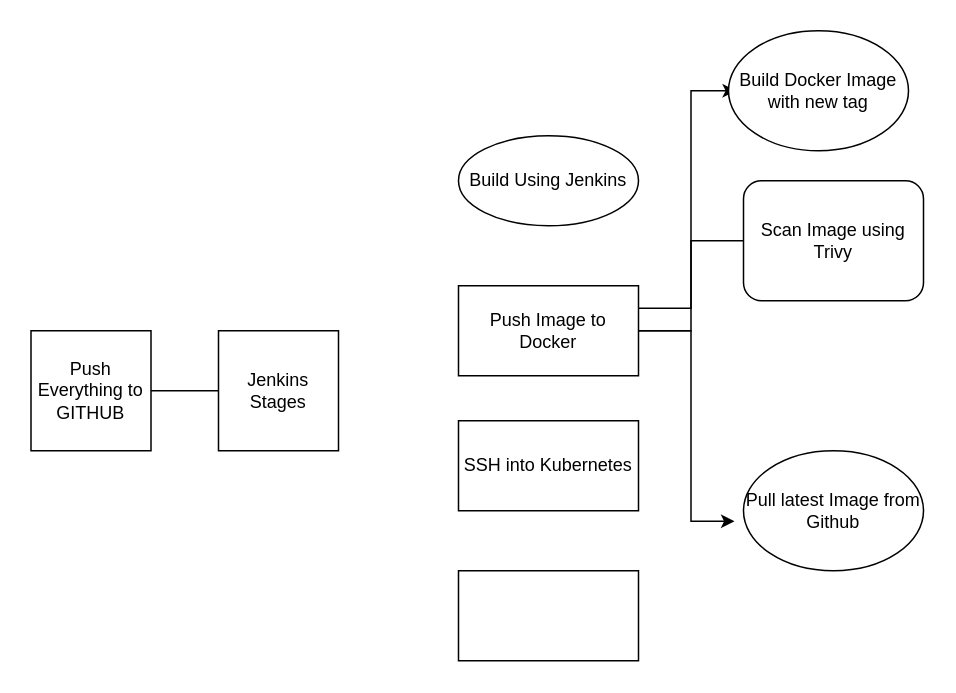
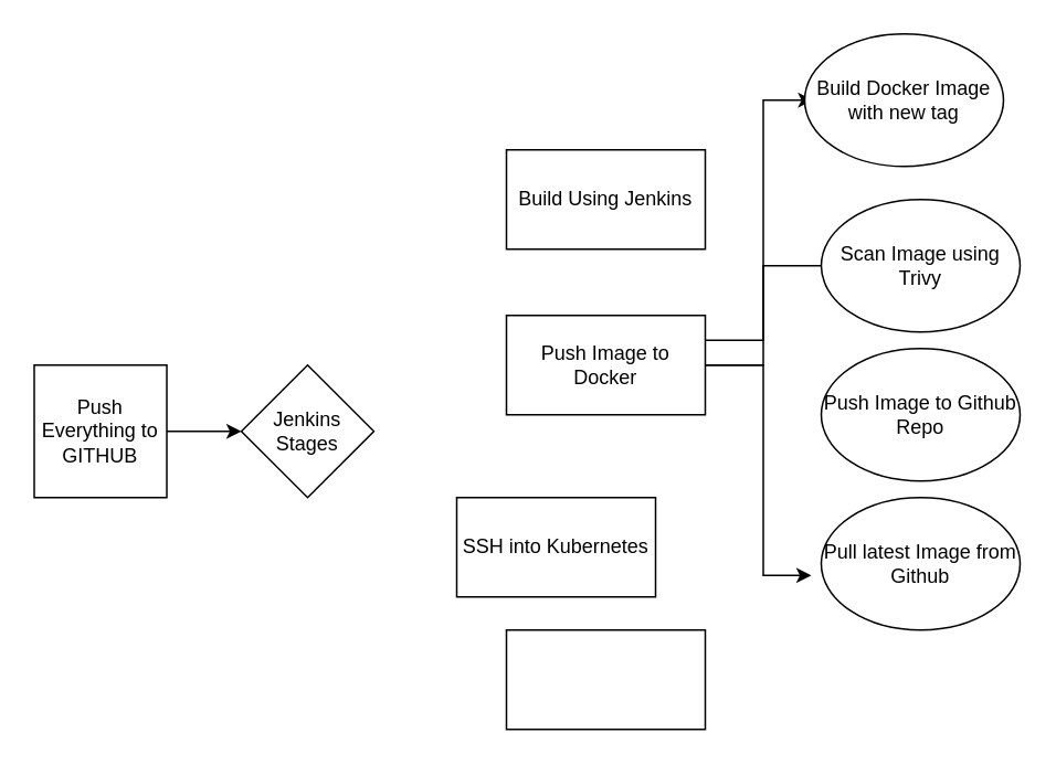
  <mxCell id="0" />
  <mxCell id="1" parent="0" />
- <mxCell id="2" value="Jenkins Stages" style="whiteSpace=wrap;html=1;aspect=fixed;" parent="1" vertex="1"><mxGeometry x="145" y="220" width="80" height="80" as="geometry" /></mxCell>
- <mxCell id="3" style="edgeStyle=orthogonalEdgeStyle;rounded=0;orthogonalLoop=1;jettySize=auto;html=1;exitX=1;exitY=0.5;exitDx=0;exitDy=0;entryX=0;entryY=0.5;entryDx=0;entryDy=0;endArrow=none;" edge="1" parent="1" source="4" target="2"><mxGeometry relative="1" as="geometry" /></mxCell>
+ <mxCell id="2" value="Jenkins Stages" style="rhombus;whiteSpace=wrap;html=1;aspect=fixed;" parent="1" vertex="1"><mxGeometry x="145" y="220" width="80" height="80" as="geometry" /></mxCell>
+ <mxCell id="3" style="edgeStyle=orthogonalEdgeStyle;rounded=0;orthogonalLoop=1;jettySize=auto;html=1;exitX=1;exitY=0.5;exitDx=0;exitDy=0;entryX=0;entryY=0.5;entryDx=0;entryDy=0;" edge="1" parent="1" source="4" target="2"><mxGeometry relative="1" as="geometry" /></mxCell>
  <mxCell id="4" value="Push Everything to GITHUB" style="whiteSpace=wrap;html=1;aspect=fixed;" vertex="1" parent="1"><mxGeometry x="20" y="220" width="80" height="80" as="geometry" /></mxCell>
- <mxCell id="5" value="Build Using Jenkins" style="ellipse;whiteSpace=wrap;html=1;" vertex="1" parent="1"><mxGeometry x="305" y="90" width="120" height="60" as="geometry" /></mxCell>
+ <mxCell id="5" value="Build Using Jenkins" style="rounded=0;whiteSpace=wrap;html=1;" vertex="1" parent="1"><mxGeometry x="305" y="90" width="120" height="60" as="geometry" /></mxCell>
  <mxCell id="6" style="edgeStyle=orthogonalEdgeStyle;rounded=0;orthogonalLoop=1;jettySize=auto;html=1;exitX=1;exitY=0.5;exitDx=0;exitDy=0;entryX=0;entryY=0.5;entryDx=0;entryDy=0;endArrow=none;" edge="1" parent="1" source="9" target="12"><mxGeometry relative="1" as="geometry" /></mxCell>
  <mxCell id="7" style="edgeStyle=orthogonalEdgeStyle;rounded=0;orthogonalLoop=1;jettySize=auto;html=1;exitX=1;exitY=0.75;exitDx=0;exitDy=0;entryX=-0.025;entryY=0.588;entryDx=0;entryDy=0;entryPerimeter=0;" edge="1" parent="1"><mxGeometry relative="1" as="geometry"><mxPoint x="422" y="235" as="sourcePoint" /><mxPoint x="489" y="347.04" as="targetPoint" /><Array as="points"><mxPoint x="420" y="235" /><mxPoint x="420" y="220" /><mxPoint x="460" y="220" /><mxPoint x="460" y="347" /></Array></mxGeometry></mxCell>
  <mxCell id="8" style="edgeStyle=orthogonalEdgeStyle;rounded=0;orthogonalLoop=1;jettySize=auto;html=1;exitX=1;exitY=0.25;exitDx=0;exitDy=0;entryX=0;entryY=0.5;entryDx=0;entryDy=0;" edge="1" parent="1"><mxGeometry relative="1" as="geometry"><mxPoint x="379" y="205" as="sourcePoint" /><mxPoint x="490" y="60" as="targetPoint" /><Array as="points"><mxPoint x="460" y="205" /><mxPoint x="460" y="60" /></Array></mxGeometry></mxCell>
  <mxCell id="9" value="Push Image to Docker" style="rounded=0;whiteSpace=wrap;html=1;" vertex="1" parent="1"><mxGeometry x="305" y="190" width="120" height="60" as="geometry" /></mxCell>
- <mxCell id="10" value="SSH into Kubernetes" style="rounded=0;whiteSpace=wrap;html=1;" vertex="1" parent="1"><mxGeometry x="305" y="280" width="120" height="60" as="geometry" /></mxCell>
+ <mxCell id="10" value="SSH into Kubernetes" style="rounded=0;whiteSpace=wrap;html=1;" vertex="1" parent="1"><mxGeometry x="275" y="300" width="120" height="60" as="geometry" /></mxCell>
  <mxCell id="11" value="" style="rounded=0;whiteSpace=wrap;html=1;" vertex="1" parent="1"><mxGeometry x="305" y="380" width="120" height="60" as="geometry" /></mxCell>
- <mxCell id="12" value="Scan Image using Trivy" style="whiteSpace=wrap;html=1;rounded=1;" vertex="1" parent="1"><mxGeometry x="495" y="120" width="120" height="80" as="geometry" /></mxCell>
+ <mxCell id="12" value="Scan Image using Trivy" style="ellipse;whiteSpace=wrap;html=1;" vertex="1" parent="1"><mxGeometry x="495" y="120" width="120" height="80" as="geometry" /></mxCell>
+ <mxCell id="13" value="Push Image to Github Repo" style="ellipse;whiteSpace=wrap;html=1;" vertex="1" parent="1"><mxGeometry x="495" y="210" width="120" height="80" as="geometry" /></mxCell>
  <mxCell id="14" value="Pull latest Image from Github" style="ellipse;whiteSpace=wrap;html=1;" vertex="1" parent="1"><mxGeometry x="495" y="300" width="120" height="80" as="geometry" /></mxCell>
  <mxCell id="15" value="&lt;span&gt;Build Docker Image with new tag&lt;/span&gt;" style="ellipse;whiteSpace=wrap;html=1;" vertex="1" parent="1"><mxGeometry x="485" y="20" width="120" height="80" as="geometry" /></mxCell>
